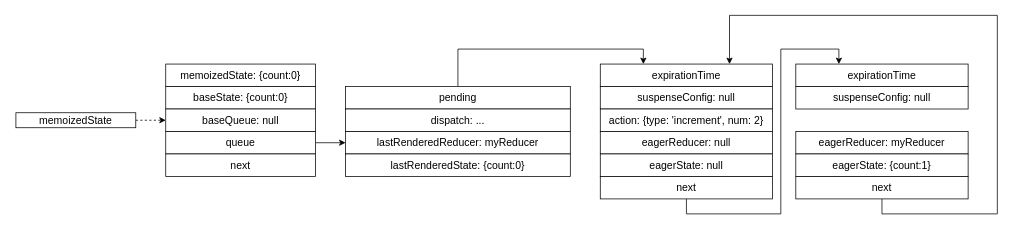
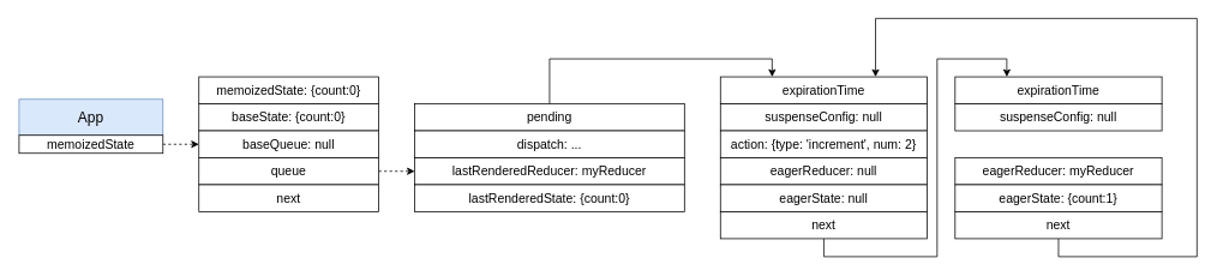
  <mxCell id="0" />
  <mxCell id="1" parent="0" />
+ <mxCell id="2" value="App" style="rounded=0;whiteSpace=wrap;html=1;fontSize=16;fillColor=#dae8fc;strokeColor=#6c8ebf;" parent="1" vertex="1"><mxGeometry x="20" y="110" width="160" height="40" as="geometry" /></mxCell>
  <mxCell id="3" style="edgeStyle=orthogonalEdgeStyle;rounded=0;orthogonalLoop=1;jettySize=auto;html=1;exitX=1;exitY=0.5;exitDx=0;exitDy=0;fontSize=16;dashed=1;" parent="1" source="4" target="7" edge="1"><mxGeometry relative="1" as="geometry" /></mxCell>
  <mxCell id="4" value="&lt;font style=&quot;font-size: 14px&quot;&gt;memoizedState&lt;/font&gt;" style="rounded=0;whiteSpace=wrap;html=1;fontSize=16;" parent="1" vertex="1"><mxGeometry x="20" y="150" width="160" height="20" as="geometry" /></mxCell>
  <mxCell id="5" value="&lt;span style=&quot;font-size: 14px&quot;&gt;memoizedState: {count:0}&lt;/span&gt;" style="rounded=0;whiteSpace=wrap;html=1;fontSize=14;" parent="1" vertex="1"><mxGeometry x="220" y="85" width="200" height="30" as="geometry" /></mxCell>
  <mxCell id="6" value="baseState: {count:0}" style="rounded=0;whiteSpace=wrap;html=1;fontSize=14;" parent="1" vertex="1"><mxGeometry x="220" y="115" width="200" height="30" as="geometry" /></mxCell>
  <mxCell id="7" value="baseQueue: null" style="rounded=0;whiteSpace=wrap;html=1;fontSize=14;" parent="1" vertex="1"><mxGeometry x="220" y="145" width="200" height="30" as="geometry" /></mxCell>
- <mxCell id="8" style="edgeStyle=orthogonalEdgeStyle;rounded=0;orthogonalLoop=1;jettySize=auto;html=1;exitX=1;exitY=0.5;exitDx=0;exitDy=0;fontSize=14;entryX=0;entryY=0.5;entryDx=0;entryDy=0;" parent="1" source="9" target="14" edge="1"><mxGeometry relative="1" as="geometry"><mxPoint x="570" y="190" as="targetPoint" /></mxGeometry></mxCell>
+ <mxCell id="8" style="edgeStyle=orthogonalEdgeStyle;rounded=0;orthogonalLoop=1;jettySize=auto;html=1;exitX=1;exitY=0.5;exitDx=0;exitDy=0;fontSize=14;entryX=0;entryY=0.5;entryDx=0;entryDy=0;dashed=1;" parent="1" source="9" target="14" edge="1"><mxGeometry relative="1" as="geometry"><mxPoint x="570" y="190" as="targetPoint" /></mxGeometry></mxCell>
  <mxCell id="9" value="queue" style="rounded=0;whiteSpace=wrap;html=1;fontSize=14;" parent="1" vertex="1"><mxGeometry x="220" y="175" width="200" height="30" as="geometry" /></mxCell>
  <mxCell id="10" value="next" style="rounded=0;whiteSpace=wrap;html=1;fontSize=14;" parent="1" vertex="1"><mxGeometry x="220" y="205" width="200" height="30" as="geometry" /></mxCell>
  <mxCell id="11" style="edgeStyle=orthogonalEdgeStyle;rounded=0;orthogonalLoop=1;jettySize=auto;html=1;exitX=0.5;exitY=0;exitDx=0;exitDy=0;entryX=0.25;entryY=0;entryDx=0;entryDy=0;" parent="1" source="12" target="16" edge="1"><mxGeometry relative="1" as="geometry" /></mxCell>
  <mxCell id="12" value="pending" style="rounded=0;whiteSpace=wrap;html=1;fontSize=14;" parent="1" vertex="1"><mxGeometry x="460" y="115" width="300" height="30" as="geometry" /></mxCell>
  <mxCell id="13" value="dispatch: ..." style="rounded=0;whiteSpace=wrap;html=1;fontSize=14;" parent="1" vertex="1"><mxGeometry x="460" y="145" width="300" height="30" as="geometry" /></mxCell>
  <mxCell id="14" value="&lt;font style=&quot;font-size: 14px&quot;&gt;lastRenderedReducer:&amp;nbsp;&lt;span style=&quot;background-color: rgb(255 , 255 , 255) ; font-size: 14px&quot;&gt;myReducer&lt;/span&gt;&lt;/font&gt;" style="rounded=0;whiteSpace=wrap;html=1;fontSize=14;" parent="1" vertex="1"><mxGeometry x="460" y="175" width="300" height="30" as="geometry" /></mxCell>
  <mxCell id="15" value="lastRenderedState: {count:0}" style="rounded=0;whiteSpace=wrap;html=1;fontSize=14;" parent="1" vertex="1"><mxGeometry x="460" y="205" width="300" height="30" as="geometry" /></mxCell>
  <mxCell id="16" value="&lt;div&gt;expirationTime&lt;/div&gt;" style="rounded=0;whiteSpace=wrap;html=1;fontSize=14;" parent="1" vertex="1"><mxGeometry x="800" y="85" width="230" height="30" as="geometry" /></mxCell>
  <mxCell id="17" value="&lt;div&gt;suspenseConfig: null&lt;/div&gt;" style="rounded=0;whiteSpace=wrap;html=1;fontSize=14;" parent="1" vertex="1"><mxGeometry x="800" y="115" width="230" height="30" as="geometry" /></mxCell>
  <mxCell id="18" value="action: {type: 'increment', num: 2}" style="rounded=0;whiteSpace=wrap;html=1;fontSize=14;" parent="1" vertex="1"><mxGeometry x="800" y="145" width="230" height="30" as="geometry" /></mxCell>
  <mxCell id="19" value="eagerReducer: &lt;span style=&quot;background-color: rgb(255 , 255 , 255)&quot;&gt;null&lt;/span&gt;" style="rounded=0;whiteSpace=wrap;html=1;fontSize=14;" parent="1" vertex="1"><mxGeometry x="800" y="175" width="230" height="30" as="geometry" /></mxCell>
  <mxCell id="20" value="&lt;span style=&quot;font-family: &amp;#34;helvetica&amp;#34;&quot;&gt;eagerState: null&lt;/span&gt;" style="rounded=0;whiteSpace=wrap;html=1;fontSize=14;" parent="1" vertex="1"><mxGeometry x="800" y="205" width="230" height="30" as="geometry" /></mxCell>
  <mxCell id="21" style="edgeStyle=orthogonalEdgeStyle;rounded=0;orthogonalLoop=1;jettySize=auto;html=1;exitX=0.5;exitY=1;exitDx=0;exitDy=0;entryX=0.25;entryY=0;entryDx=0;entryDy=0;" parent="1" source="22" target="23" edge="1"><mxGeometry relative="1" as="geometry"><Array as="points"><mxPoint x="915" y="285" /><mxPoint x="1041" y="285" /><mxPoint x="1041" y="65" /><mxPoint x="1119" y="65" /></Array></mxGeometry></mxCell>
  <mxCell id="22" value="next" style="rounded=0;whiteSpace=wrap;html=1;fontSize=14;" parent="1" vertex="1"><mxGeometry x="800" y="235" width="230" height="30" as="geometry" /></mxCell>
  <mxCell id="23" value="&lt;div&gt;expirationTime&lt;/div&gt;" style="rounded=0;whiteSpace=wrap;html=1;fontSize=14;" parent="1" vertex="1"><mxGeometry x="1061" y="85" width="230" height="30" as="geometry" /></mxCell>
  <mxCell id="24" value="&lt;div&gt;suspenseConfig: null&lt;/div&gt;" style="rounded=0;whiteSpace=wrap;html=1;fontSize=14;" parent="1" vertex="1"><mxGeometry x="1061" y="115" width="230" height="30" as="geometry" /></mxCell>
  <mxCell id="25" value="eagerReducer: &lt;span style=&quot;background-color: rgb(255 , 255 , 255)&quot;&gt;myReducer&lt;/span&gt;" style="rounded=0;whiteSpace=wrap;html=1;fontSize=14;" parent="1" vertex="1"><mxGeometry x="1061" y="175" width="230" height="30" as="geometry" /></mxCell>
  <mxCell id="26" value="&lt;span style=&quot;font-family: &amp;#34;helvetica&amp;#34;&quot;&gt;eagerState: {count:1}&lt;/span&gt;" style="rounded=0;whiteSpace=wrap;html=1;fontSize=14;" parent="1" vertex="1"><mxGeometry x="1061" y="205" width="230" height="30" as="geometry" /></mxCell>
  <mxCell id="27" style="edgeStyle=orthogonalEdgeStyle;rounded=0;orthogonalLoop=1;jettySize=auto;html=1;exitX=0.5;exitY=1;exitDx=0;exitDy=0;entryX=0.75;entryY=0;entryDx=0;entryDy=0;" parent="1" source="28" target="16" edge="1"><mxGeometry relative="1" as="geometry"><Array as="points"><mxPoint x="1176" y="285" /><mxPoint x="1330" y="285" /><mxPoint x="1330" y="20" /><mxPoint x="973" y="20" /></Array></mxGeometry></mxCell>
  <mxCell id="28" value="next" style="rounded=0;whiteSpace=wrap;html=1;fontSize=14;" parent="1" vertex="1"><mxGeometry x="1061" y="235" width="230" height="30" as="geometry" /></mxCell>
